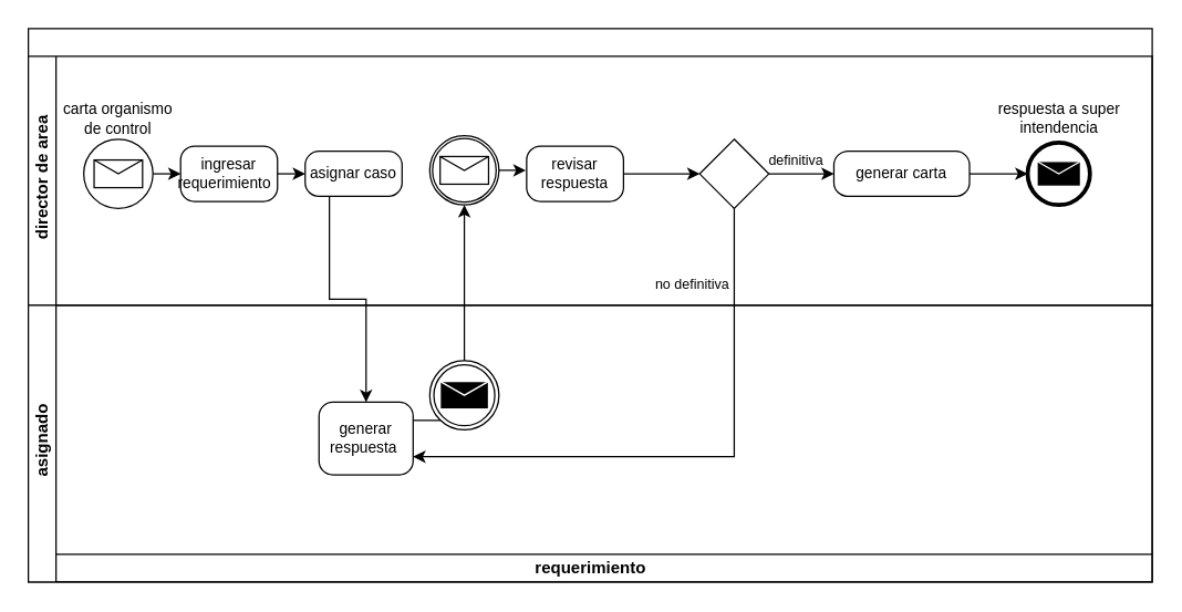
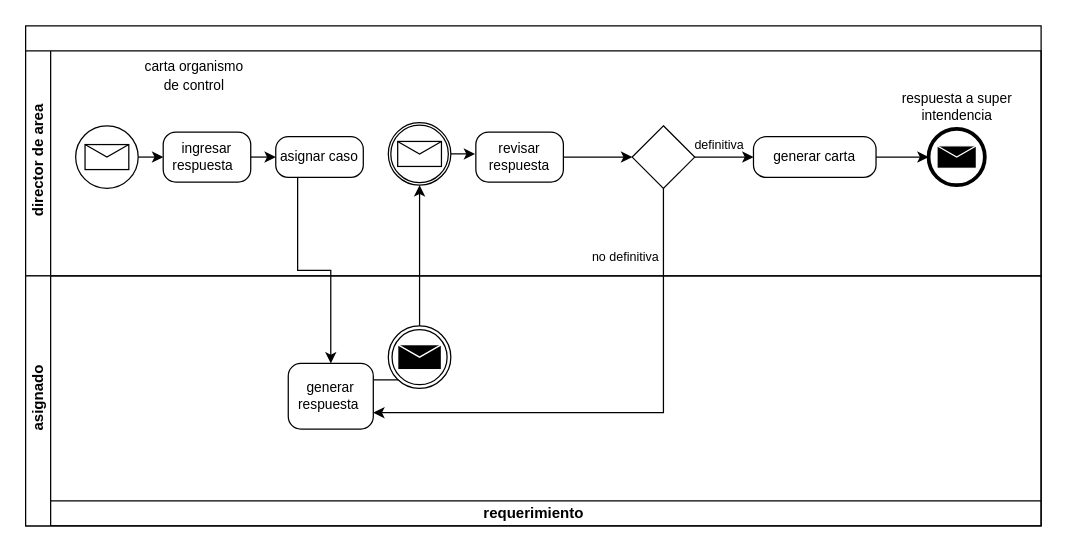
  <mxCell id="0" />
  <mxCell id="1" parent="0" />
  <mxCell id="2" value="requerimiento" style="swimlane;html=1;childLayout=stackLayout;resizeParent=1;resizeParentMax=0;horizontal=1;startSize=20;horizontalStack=0;direction=west;" vertex="1" parent="1"><mxGeometry x="20" y="20" width="812" height="400" as="geometry" /></mxCell>
  <mxCell id="3" value="&amp;nbsp;director de area" style="swimlane;html=1;startSize=20;horizontal=0;" vertex="1" parent="2"><mxGeometry y="20" width="812" height="180" as="geometry" /></mxCell>
  <mxCell id="4" style="edgeStyle=orthogonalEdgeStyle;rounded=0;orthogonalLoop=1;jettySize=auto;html=1;exitX=1;exitY=0.5;exitDx=0;exitDy=0;exitPerimeter=0;entryX=0;entryY=0.5;entryDx=0;entryDy=0;entryPerimeter=0;fontSize=11;" edge="1" parent="3" source="5" target="10"><mxGeometry relative="1" as="geometry" /></mxCell>
  <mxCell id="5" value="" style="points=[[0.145,0.145,0],[0.5,0,0],[0.855,0.145,0],[1,0.5,0],[0.855,0.855,0],[0.5,1,0],[0.145,0.855,0],[0,0.5,0]];shape=mxgraph.bpmn.event;html=1;verticalLabelPosition=bottom;labelBackgroundColor=#ffffff;verticalAlign=top;align=center;perimeter=ellipsePerimeter;outlineConnect=0;aspect=fixed;outline=standard;symbol=message;" vertex="1" parent="3"><mxGeometry x="40" y="60" width="50" height="50" as="geometry" /></mxCell>
- <mxCell id="6" value="&lt;font style=&quot;font-size: 11px&quot;&gt;carta organismo de control&lt;/font&gt;" style="text;html=1;strokeColor=none;fillColor=none;align=center;verticalAlign=middle;whiteSpace=wrap;rounded=0;" vertex="1" parent="3"><mxGeometry x="20" y="30" width="90" height="30" as="geometry" /></mxCell>
+ <mxCell id="6" value="&lt;font style=&quot;font-size: 11px&quot;&gt;carta organismo de control&lt;/font&gt;" style="text;html=1;strokeColor=none;fillColor=none;align=center;verticalAlign=middle;whiteSpace=wrap;rounded=0;" vertex="1" parent="3"><mxGeometry x="90" y="5" width="90" height="30" as="geometry" /></mxCell>
  <mxCell id="7" value="" style="points=[[0.145,0.145,0],[0.5,0,0],[0.855,0.145,0],[1,0.5,0],[0.855,0.855,0],[0.5,1,0],[0.145,0.855,0],[0,0.5,0]];shape=mxgraph.bpmn.event;html=1;verticalLabelPosition=bottom;labelBackgroundColor=#ffffff;verticalAlign=top;align=center;perimeter=ellipsePerimeter;outlineConnect=0;aspect=fixed;outline=end;symbol=message;fontSize=11;" vertex="1" parent="3"><mxGeometry x="722" y="62.5" width="45" height="45" as="geometry" /></mxCell>
  <mxCell id="8" value="respuesta a super intendencia" style="text;html=1;strokeColor=none;fillColor=none;align=center;verticalAlign=middle;whiteSpace=wrap;rounded=0;fontSize=11;" vertex="1" parent="3"><mxGeometry x="689.5" y="30" width="110" height="30" as="geometry" /></mxCell>
  <mxCell id="9" style="edgeStyle=orthogonalEdgeStyle;rounded=0;orthogonalLoop=1;jettySize=auto;html=1;exitX=1;exitY=0.5;exitDx=0;exitDy=0;exitPerimeter=0;entryX=0;entryY=0.5;entryDx=0;entryDy=0;entryPerimeter=0;fontSize=10;" edge="1" parent="3" source="10" target="21"><mxGeometry relative="1" as="geometry" /></mxCell>
- <mxCell id="10" value="ingresar requerimiento  " style="points=[[0.25,0,0],[0.5,0,0],[0.75,0,0],[1,0.25,0],[1,0.5,0],[1,0.75,0],[0.75,1,0],[0.5,1,0],[0.25,1,0],[0,0.75,0],[0,0.5,0],[0,0.25,0]];shape=mxgraph.bpmn.task;whiteSpace=wrap;rectStyle=rounded;size=10;taskMarker=abstract;fontSize=11;" vertex="1" parent="3"><mxGeometry x="110" y="65" width="70" height="40" as="geometry" /></mxCell>
+ <mxCell id="10" value="ingresar respuesta  " style="points=[[0.25,0,0],[0.5,0,0],[0.75,0,0],[1,0.25,0],[1,0.5,0],[1,0.75,0],[0.75,1,0],[0.5,1,0],[0.25,1,0],[0,0.75,0],[0,0.5,0],[0,0.25,0]];shape=mxgraph.bpmn.task;whiteSpace=wrap;rectStyle=rounded;size=10;taskMarker=abstract;fontSize=11;" vertex="1" parent="3"><mxGeometry x="110" y="65" width="70" height="40" as="geometry" /></mxCell>
  <mxCell id="11" style="edgeStyle=orthogonalEdgeStyle;rounded=0;orthogonalLoop=1;jettySize=auto;html=1;exitX=1;exitY=0.5;exitDx=0;exitDy=0;exitPerimeter=0;entryX=0;entryY=0.5;entryDx=0;entryDy=0;entryPerimeter=0;fontSize=11;" edge="1" parent="3" source="12" target="14"><mxGeometry relative="1" as="geometry" /></mxCell>
  <mxCell id="12" value="revisar respuesta" style="points=[[0.25,0,0],[0.5,0,0],[0.75,0,0],[1,0.25,0],[1,0.5,0],[1,0.75,0],[0.75,1,0],[0.5,1,0],[0.25,1,0],[0,0.75,0],[0,0.5,0],[0,0.25,0]];shape=mxgraph.bpmn.task;whiteSpace=wrap;rectStyle=rounded;size=10;taskMarker=abstract;fontSize=11;" vertex="1" parent="3"><mxGeometry x="360" y="65" width="70" height="40" as="geometry" /></mxCell>
  <mxCell id="13" style="edgeStyle=orthogonalEdgeStyle;rounded=0;orthogonalLoop=1;jettySize=auto;html=1;exitX=1;exitY=0.5;exitDx=0;exitDy=0;exitPerimeter=0;entryX=0;entryY=0.5;entryDx=0;entryDy=0;entryPerimeter=0;fontSize=11;" edge="1" parent="3" source="14" target="16"><mxGeometry relative="1" as="geometry" /></mxCell>
  <mxCell id="14" value="" style="points=[[0.25,0.25,0],[0.5,0,0],[0.75,0.25,0],[1,0.5,0],[0.75,0.75,0],[0.5,1,0],[0.25,0.75,0],[0,0.5,0]];shape=mxgraph.bpmn.gateway2;html=1;verticalLabelPosition=bottom;labelBackgroundColor=#ffffff;verticalAlign=top;align=center;perimeter=rhombusPerimeter;outlineConnect=0;outline=none;symbol=none;fontSize=11;" vertex="1" parent="3"><mxGeometry x="485" y="60" width="50" height="50" as="geometry" /></mxCell>
  <mxCell id="15" style="edgeStyle=orthogonalEdgeStyle;rounded=0;orthogonalLoop=1;jettySize=auto;html=1;exitX=1;exitY=0.5;exitDx=0;exitDy=0;exitPerimeter=0;entryX=0;entryY=0.5;entryDx=0;entryDy=0;entryPerimeter=0;fontSize=11;" edge="1" parent="3" source="16" target="7"><mxGeometry relative="1" as="geometry" /></mxCell>
  <mxCell id="16" value="generar carta" style="points=[[0.25,0,0],[0.5,0,0],[0.75,0,0],[1,0.25,0],[1,0.5,0],[1,0.75,0],[0.75,1,0],[0.5,1,0],[0.25,1,0],[0,0.75,0],[0,0.5,0],[0,0.25,0]];shape=mxgraph.bpmn.task;whiteSpace=wrap;rectStyle=rounded;size=10;taskMarker=abstract;fontSize=11;" vertex="1" parent="3"><mxGeometry x="582" y="68.75" width="98" height="32.5" as="geometry" /></mxCell>
  <mxCell id="17" value="&lt;font style=&quot;font-size: 10px&quot;&gt;no definitiva&lt;/font&gt;" style="text;html=1;strokeColor=none;fillColor=none;align=center;verticalAlign=middle;whiteSpace=wrap;rounded=0;fontSize=11;" vertex="1" parent="3"><mxGeometry x="440" y="150" width="80" height="30" as="geometry" /></mxCell>
  <mxCell id="18" value="definitiva" style="text;html=1;strokeColor=none;fillColor=none;align=center;verticalAlign=middle;whiteSpace=wrap;rounded=0;fontSize=10;" vertex="1" parent="3"><mxGeometry x="515" y="60" width="80" height="30" as="geometry" /></mxCell>
  <mxCell id="19" style="edgeStyle=orthogonalEdgeStyle;rounded=0;orthogonalLoop=1;jettySize=auto;html=1;exitX=1;exitY=0.5;exitDx=0;exitDy=0;exitPerimeter=0;entryX=-0.009;entryY=0.437;entryDx=0;entryDy=0;entryPerimeter=0;fontSize=6;" edge="1" parent="3" source="20" target="12"><mxGeometry relative="1" as="geometry" /></mxCell>
  <mxCell id="20" value="" style="points=[[0.145,0.145,0],[0.5,0,0],[0.855,0.145,0],[1,0.5,0],[0.855,0.855,0],[0.5,1,0],[0.145,0.855,0],[0,0.5,0]];shape=mxgraph.bpmn.event;html=1;verticalLabelPosition=bottom;labelBackgroundColor=#ffffff;verticalAlign=top;align=center;perimeter=ellipsePerimeter;outlineConnect=0;aspect=fixed;outline=catching;symbol=message;fontSize=6;" vertex="1" parent="3"><mxGeometry x="290" y="57.5" width="50" height="50" as="geometry" /></mxCell>
  <mxCell id="21" value="asignar caso" style="points=[[0.25,0,0],[0.5,0,0],[0.75,0,0],[1,0.25,0],[1,0.5,0],[1,0.75,0],[0.75,1,0],[0.5,1,0],[0.25,1,0],[0,0.75,0],[0,0.5,0],[0,0.25,0]];shape=mxgraph.bpmn.task;whiteSpace=wrap;rectStyle=rounded;size=10;taskMarker=abstract;fontSize=11;" vertex="1" parent="3"><mxGeometry x="200" y="68.75" width="70" height="32.5" as="geometry" /></mxCell>
  <mxCell id="22" value="&amp;nbsp;asignado" style="swimlane;html=1;startSize=20;horizontal=0;" vertex="1" parent="2"><mxGeometry y="200" width="812" height="200" as="geometry" /></mxCell>
  <mxCell id="23" style="edgeStyle=orthogonalEdgeStyle;rounded=0;orthogonalLoop=1;jettySize=auto;html=1;fontSize=6;exitX=1;exitY=0.25;exitDx=0;exitDy=0;exitPerimeter=0;" edge="1" parent="22" source="24" target="25"><mxGeometry relative="1" as="geometry" /></mxCell>
  <mxCell id="24" value="generar respuesta " style="points=[[0.25,0,0],[0.5,0,0],[0.75,0,0],[1,0.25,0],[1,0.5,0],[1,0.75,0],[0.75,1,0],[0.5,1,0],[0.25,1,0],[0,0.75,0],[0,0.5,0],[0,0.25,0]];shape=mxgraph.bpmn.task;whiteSpace=wrap;rectStyle=rounded;size=10;taskMarker=abstract;fontSize=11;" vertex="1" parent="22"><mxGeometry x="210" y="70" width="68" height="52.5" as="geometry" /></mxCell>
  <mxCell id="25" value="" style="points=[[0.145,0.145,0],[0.5,0,0],[0.855,0.145,0],[1,0.5,0],[0.855,0.855,0],[0.5,1,0],[0.145,0.855,0],[0,0.5,0]];shape=mxgraph.bpmn.event;html=1;verticalLabelPosition=bottom;labelBackgroundColor=#ffffff;verticalAlign=top;align=center;perimeter=ellipsePerimeter;outlineConnect=0;aspect=fixed;outline=throwing;symbol=message;fontSize=9;" vertex="1" parent="22"><mxGeometry x="290" y="40" width="50" height="50" as="geometry" /></mxCell>
  <mxCell id="26" style="edgeStyle=orthogonalEdgeStyle;rounded=0;orthogonalLoop=1;jettySize=auto;html=1;entryX=0.5;entryY=1;entryDx=0;entryDy=0;entryPerimeter=0;fontSize=6;" edge="1" parent="2" source="25" target="20"><mxGeometry relative="1" as="geometry" /></mxCell>
  <mxCell id="27" style="edgeStyle=orthogonalEdgeStyle;rounded=0;orthogonalLoop=1;jettySize=auto;html=1;exitX=0.5;exitY=1;exitDx=0;exitDy=0;exitPerimeter=0;entryX=1;entryY=0.75;entryDx=0;entryDy=0;entryPerimeter=0;fontSize=6;" edge="1" parent="2" source="14" target="24"><mxGeometry relative="1" as="geometry" /></mxCell>
  <mxCell id="28" style="edgeStyle=orthogonalEdgeStyle;rounded=0;orthogonalLoop=1;jettySize=auto;html=1;exitX=0.25;exitY=1;exitDx=0;exitDy=0;exitPerimeter=0;fontSize=10;" edge="1" parent="2" source="21" target="24"><mxGeometry relative="1" as="geometry" /></mxCell>
